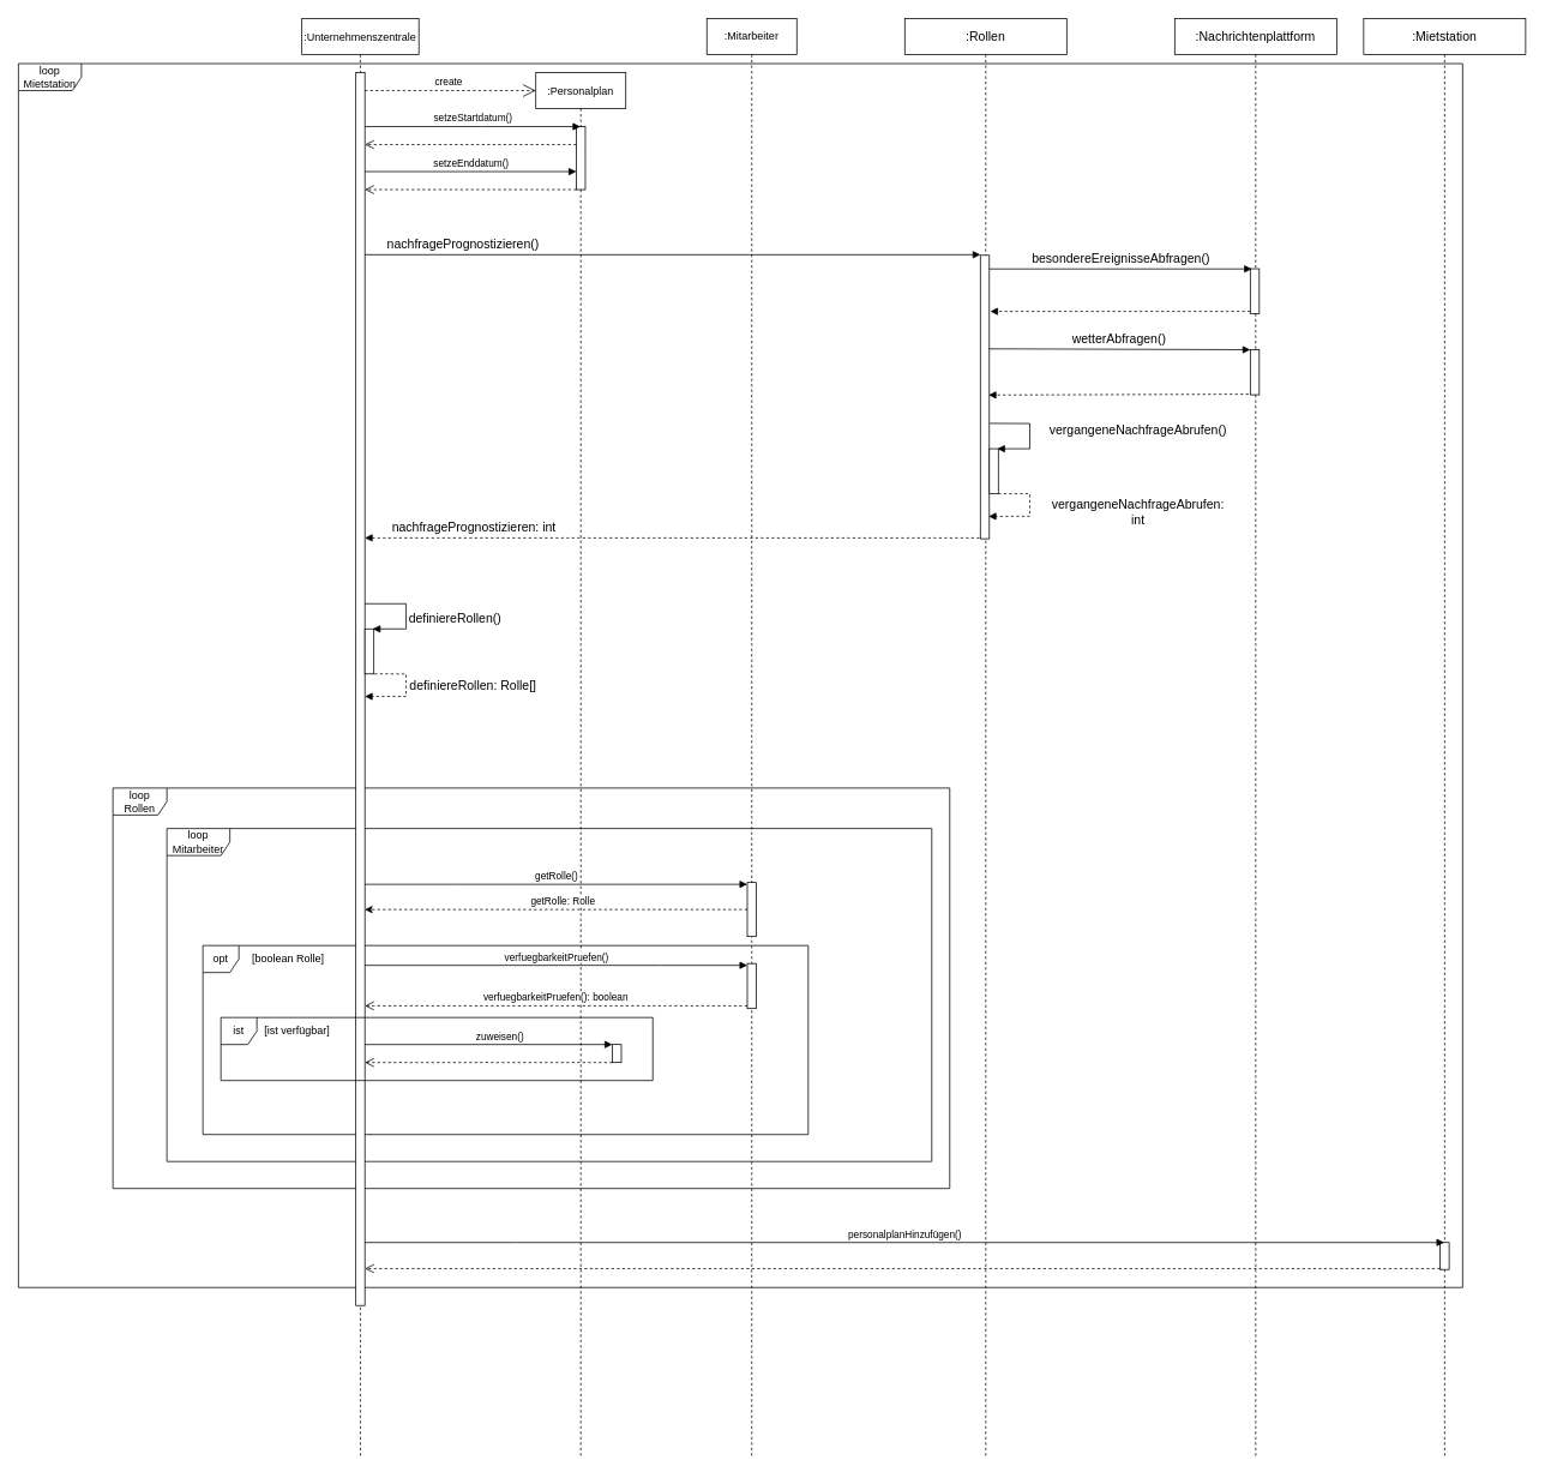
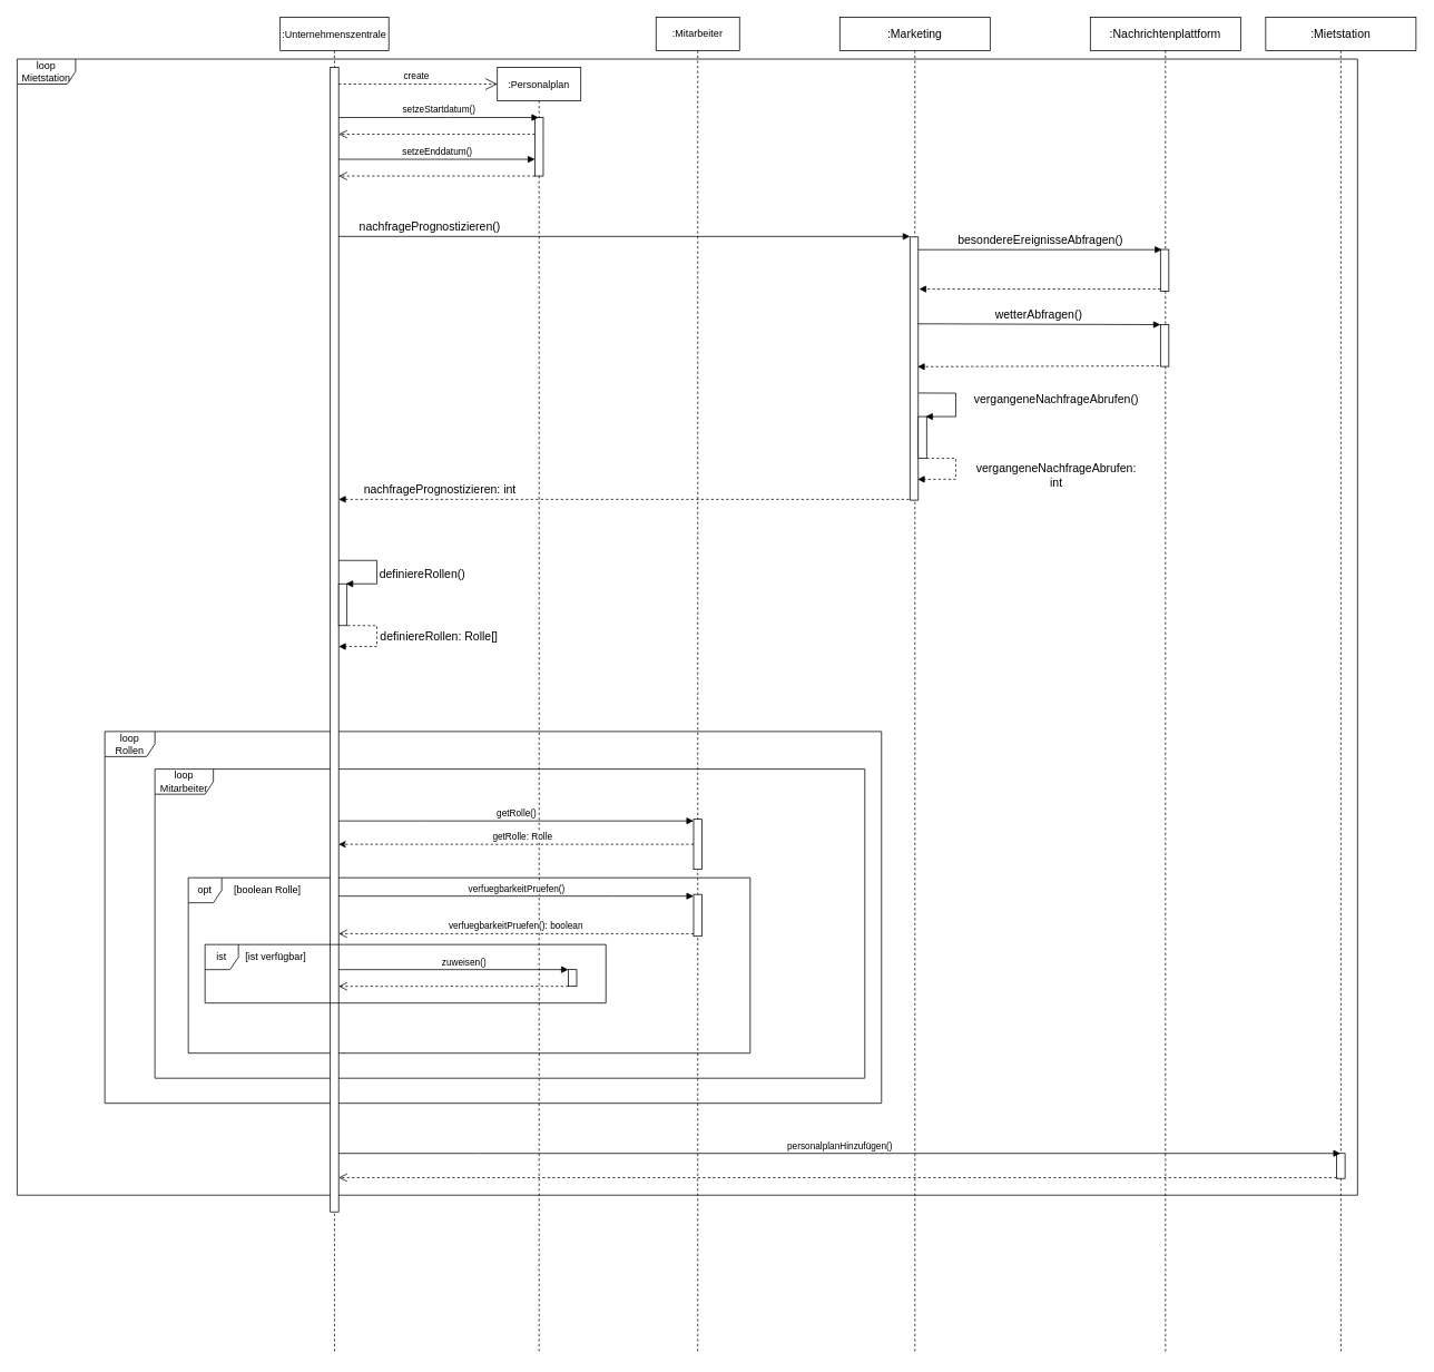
  <mxCell id="0" />
  <mxCell id="1" parent="0" />
  <mxCell id="2" value="loop Rollen" style="shape=umlFrame;whiteSpace=wrap;html=1;" parent="1" vertex="1"><mxGeometry x="125" y="875" width="930" height="445" as="geometry" /></mxCell>
  <mxCell id="3" value="loop Mietstation" style="shape=umlFrame;whiteSpace=wrap;html=1;width=70;height=30;" parent="1" vertex="1"><mxGeometry x="20" y="70" width="1605" height="1360" as="geometry" /></mxCell>
  <mxCell id="4" value="opt" style="shape=umlFrame;whiteSpace=wrap;html=1;width=40;height=30;" parent="1" vertex="1"><mxGeometry x="225" y="1050" width="672.75" height="210" as="geometry" /></mxCell>
  <mxCell id="5" value=":Unternehmenszentrale" style="shape=umlLifeline;perimeter=lifelinePerimeter;container=1;collapsible=0;recursiveResize=0;rounded=0;shadow=0;strokeWidth=1;size=40;" parent="1" vertex="1"><mxGeometry x="335" y="20" width="130" height="1600" as="geometry" /></mxCell>
  <mxCell id="6" value="loop Mitarbeiter" style="shape=umlFrame;whiteSpace=wrap;html=1;width=70;height=30;" parent="5" vertex="1"><mxGeometry x="-150" y="900" width="850" height="370" as="geometry" /></mxCell>
  <mxCell id="7" value="" style="html=1;points=[];perimeter=orthogonalPerimeter;" parent="5" vertex="1"><mxGeometry x="60" y="60" width="10" height="1370" as="geometry" /></mxCell>
  <mxCell id="8" value="" style="html=1;points=[];perimeter=orthogonalPerimeter;fontSize=14;" parent="5" vertex="1"><mxGeometry x="70.0" y="678.2" width="10" height="50" as="geometry" /></mxCell>
  <mxCell id="9" value="definiereRollen()" style="html=1;verticalAlign=bottom;labelBackgroundColor=none;endArrow=block;endFill=1;rounded=0;fontSize=14;entryX=0.875;entryY=0;entryDx=0;entryDy=0;entryPerimeter=0;" parent="5" source="7" target="8" edge="1"><mxGeometry x="0.331" y="-54" width="160" relative="1" as="geometry"><mxPoint x="71.22" y="649.995" as="sourcePoint" /><mxPoint x="-504.17" y="568.2" as="targetPoint" /><Array as="points"><mxPoint x="115.83" y="650.2" /><mxPoint x="115.83" y="678.2" /></Array><mxPoint x="54" y="54" as="offset" /></mxGeometry></mxCell>
  <mxCell id="10" value="&lt;div&gt;definiereRollen: Rolle[]&lt;/div&gt;" style="html=1;verticalAlign=bottom;labelBackgroundColor=none;endArrow=block;endFill=1;dashed=1;rounded=0;fontSize=14;" parent="5" target="7" edge="1"><mxGeometry x="0.134" y="-74" width="160" relative="1" as="geometry"><mxPoint x="80.83" y="728.2" as="sourcePoint" /><mxPoint x="70.0" y="753.315" as="targetPoint" /><Array as="points"><mxPoint x="115.83" y="728.2" /><mxPoint x="115.83" y="753.2" /></Array><mxPoint x="74" y="74" as="offset" /></mxGeometry></mxCell>
  <mxCell id="11" value="[ist verfügbar]" style="text;html=1;strokeColor=none;fillColor=none;align=center;verticalAlign=middle;whiteSpace=wrap;rounded=0;" parent="5" vertex="1"><mxGeometry x="-60" y="1110" width="110" height="30" as="geometry" /></mxCell>
  <mxCell id="12" value="[boolean Rolle]" style="text;html=1;strokeColor=none;fillColor=none;align=center;verticalAlign=middle;whiteSpace=wrap;rounded=0;" parent="5" vertex="1"><mxGeometry x="-70" y="1030" width="110" height="30" as="geometry" /></mxCell>
  <mxCell id="13" value="ist" style="shape=umlFrame;whiteSpace=wrap;html=1;width=40;height=30;" parent="5" vertex="1"><mxGeometry x="-90" y="1110" width="480" height="70" as="geometry" /></mxCell>
  <mxCell id="14" value=":Personalplan" style="shape=umlLifeline;perimeter=lifelinePerimeter;container=1;collapsible=0;recursiveResize=0;rounded=0;shadow=0;strokeWidth=1;" parent="1" vertex="1"><mxGeometry x="595" y="80" width="100" height="1540" as="geometry" /></mxCell>
  <mxCell id="15" value="" style="html=1;points=[];perimeter=orthogonalPerimeter;" parent="14" vertex="1"><mxGeometry x="45" y="60" width="10" height="70" as="geometry" /></mxCell>
  <mxCell id="16" value="" style="html=1;points=[];perimeter=orthogonalPerimeter;" parent="14" vertex="1"><mxGeometry x="85" y="1080" width="10" height="20" as="geometry" /></mxCell>
  <mxCell id="17" value=":Mitarbeiter" style="shape=umlLifeline;perimeter=lifelinePerimeter;whiteSpace=wrap;html=1;container=1;collapsible=0;recursiveResize=0;outlineConnect=0;" parent="1" vertex="1"><mxGeometry x="785" y="20" width="100" height="1600" as="geometry" /></mxCell>
  <mxCell id="18" value="" style="html=1;points=[];perimeter=orthogonalPerimeter;" parent="17" vertex="1"><mxGeometry x="45" y="960" width="10" height="60" as="geometry" /></mxCell>
  <mxCell id="19" value="" style="html=1;points=[];perimeter=orthogonalPerimeter;" parent="17" vertex="1"><mxGeometry x="45" y="1050" width="10" height="50" as="geometry" /></mxCell>
  <mxCell id="20" value="create" style="endArrow=open;endSize=12;dashed=1;html=1;rounded=0;" parent="1" source="7" edge="1"><mxGeometry x="-0.026" y="10" width="160" relative="1" as="geometry"><mxPoint x="405" y="90" as="sourcePoint" /><mxPoint x="595" y="100" as="targetPoint" /><Array as="points"><mxPoint x="495" y="100" /></Array><mxPoint as="offset" /></mxGeometry></mxCell>
  <mxCell id="21" value="setzeStartdatum()" style="html=1;verticalAlign=bottom;endArrow=block;rounded=0;" parent="1" source="7" target="14" edge="1"><mxGeometry width="80" relative="1" as="geometry"><mxPoint x="425" y="170" as="sourcePoint" /><mxPoint x="505" y="170" as="targetPoint" /><Array as="points"><mxPoint x="535" y="140" /></Array></mxGeometry></mxCell>
  <mxCell id="22" value="" style="html=1;verticalAlign=bottom;endArrow=open;dashed=1;endSize=8;rounded=0;" parent="1" source="15" target="7" edge="1"><mxGeometry relative="1" as="geometry"><mxPoint x="555" y="190" as="sourcePoint" /><mxPoint x="475" y="190" as="targetPoint" /><Array as="points"><mxPoint x="515" y="160" /></Array></mxGeometry></mxCell>
  <mxCell id="23" value="setzeEnddatum()" style="html=1;verticalAlign=bottom;endArrow=block;rounded=0;" parent="1" source="7" target="15" edge="1"><mxGeometry width="80" relative="1" as="geometry"><mxPoint x="545" y="290" as="sourcePoint" /><mxPoint x="625" y="290" as="targetPoint" /><Array as="points"><mxPoint x="515" y="190" /></Array></mxGeometry></mxCell>
  <mxCell id="24" value="" style="html=1;verticalAlign=bottom;endArrow=open;dashed=1;endSize=8;rounded=0;" parent="1" source="15" target="7" edge="1"><mxGeometry relative="1" as="geometry"><mxPoint x="625" y="290" as="sourcePoint" /><mxPoint x="545" y="290" as="targetPoint" /><Array as="points"><mxPoint x="525" y="210" /></Array></mxGeometry></mxCell>
  <mxCell id="25" value="nachfragePrognostizieren()" style="html=1;verticalAlign=bottom;labelBackgroundColor=none;endArrow=block;endFill=1;rounded=0;fontSize=14;entryX=0.009;entryY=-0.002;entryDx=0;entryDy=0;entryPerimeter=0;" parent="1" source="7" target="27" edge="1"><mxGeometry x="-0.678" width="160" relative="1" as="geometry"><mxPoint x="425" y="282" as="sourcePoint" /><mxPoint x="1475" y="282" as="targetPoint" /><mxPoint x="-1" as="offset" /></mxGeometry></mxCell>
- <mxCell id="26" value=":Rollen" style="shape=umlLifeline;perimeter=lifelinePerimeter;whiteSpace=wrap;html=1;container=1;collapsible=0;recursiveResize=0;outlineConnect=0;lifelineDashed=1;fontSize=14;size=40;" parent="1" vertex="1"><mxGeometry x="1005" y="20" width="180" height="1600" as="geometry" /></mxCell>
+ <mxCell id="26" value=":Marketing" style="shape=umlLifeline;perimeter=lifelinePerimeter;whiteSpace=wrap;html=1;container=1;collapsible=0;recursiveResize=0;outlineConnect=0;lifelineDashed=1;fontSize=14;size=40;" parent="1" vertex="1"><mxGeometry x="1005" y="20" width="180" height="1600" as="geometry" /></mxCell>
  <mxCell id="27" value="" style="html=1;points=[];perimeter=orthogonalPerimeter;fontSize=14;" parent="26" vertex="1"><mxGeometry x="84" y="263" width="10" height="315" as="geometry" /></mxCell>
  <mxCell id="28" value="" style="html=1;points=[];perimeter=orthogonalPerimeter;fontSize=14;" parent="26" vertex="1"><mxGeometry x="94" y="478" width="10" height="50" as="geometry" /></mxCell>
  <mxCell id="29" value="vergangeneNachfrageAbrufen()" style="html=1;verticalAlign=bottom;labelBackgroundColor=none;endArrow=block;endFill=1;rounded=0;fontSize=14;entryX=0.875;entryY=0;entryDx=0;entryDy=0;entryPerimeter=0;exitX=1.039;exitY=0.593;exitDx=0;exitDy=0;exitPerimeter=0;" parent="26" source="27" target="28" edge="1"><mxGeometry x="0.15" y="120" width="160" relative="1" as="geometry"><mxPoint x="99" y="448" as="sourcePoint" /><mxPoint x="249" y="448" as="targetPoint" /><Array as="points"><mxPoint x="139" y="450" /><mxPoint x="139" y="478" /></Array><mxPoint as="offset" /></mxGeometry></mxCell>
  <mxCell id="30" value="&lt;div&gt;vergangeneNachfrageAbrufen:&lt;/div&gt;&lt;div&gt;int&lt;br&gt;&lt;/div&gt;" style="html=1;verticalAlign=bottom;labelBackgroundColor=none;endArrow=block;endFill=1;dashed=1;rounded=0;fontSize=14;entryX=0.917;entryY=0.921;entryDx=0;entryDy=0;entryPerimeter=0;" parent="26" target="27" edge="1"><mxGeometry x="0.134" y="121" width="160" relative="1" as="geometry"><mxPoint x="104" y="528" as="sourcePoint" /><mxPoint x="264" y="528" as="targetPoint" /><Array as="points"><mxPoint x="139" y="528" /><mxPoint x="139" y="553" /></Array><mxPoint x="120" y="-106" as="offset" /></mxGeometry></mxCell>
  <mxCell id="31" value=":Nachrichtenplattform" style="shape=umlLifeline;perimeter=lifelinePerimeter;whiteSpace=wrap;html=1;container=1;collapsible=0;recursiveResize=0;outlineConnect=0;lifelineDashed=1;fontSize=14;" parent="1" vertex="1"><mxGeometry x="1305" y="20" width="180" height="1600" as="geometry" /></mxCell>
  <mxCell id="32" value="" style="html=1;points=[];perimeter=orthogonalPerimeter;fontSize=14;" parent="31" vertex="1"><mxGeometry x="84" y="278" width="10" height="50" as="geometry" /></mxCell>
  <mxCell id="33" value="" style="html=1;points=[];perimeter=orthogonalPerimeter;fontSize=14;" parent="31" vertex="1"><mxGeometry x="84" y="368" width="10" height="50" as="geometry" /></mxCell>
  <mxCell id="34" value="besondereEreignisseAbfragen()" style="html=1;verticalAlign=bottom;labelBackgroundColor=none;endArrow=block;endFill=1;rounded=0;fontSize=14;entryX=0.178;entryY=0.004;entryDx=0;entryDy=0;entryPerimeter=0;" parent="1" source="27" target="32" edge="1"><mxGeometry width="160" relative="1" as="geometry"><mxPoint x="1134" y="328" as="sourcePoint" /><mxPoint x="1294" y="328" as="targetPoint" /></mxGeometry></mxCell>
  <mxCell id="35" value="" style="html=1;verticalAlign=bottom;labelBackgroundColor=none;endArrow=block;endFill=1;dashed=1;rounded=0;fontSize=14;entryX=1.1;entryY=0.198;entryDx=0;entryDy=0;entryPerimeter=0;" parent="1" source="32" target="27" edge="1"><mxGeometry width="160" relative="1" as="geometry"><mxPoint x="1394" y="345.34" as="sourcePoint" /><mxPoint x="1129" y="345.34" as="targetPoint" /></mxGeometry></mxCell>
  <mxCell id="36" value="wetterAbfragen()" style="html=1;verticalAlign=bottom;labelBackgroundColor=none;endArrow=block;endFill=1;rounded=0;fontSize=14;exitX=0.946;exitY=0.33;exitDx=0;exitDy=0;exitPerimeter=0;" parent="1" source="27" edge="1"><mxGeometry width="160" relative="1" as="geometry"><mxPoint x="1130.04" y="387.96" as="sourcePoint" /><mxPoint x="1389" y="387.96" as="targetPoint" /></mxGeometry></mxCell>
  <mxCell id="37" value="" style="html=1;verticalAlign=bottom;labelBackgroundColor=none;endArrow=block;endFill=1;dashed=1;rounded=0;fontSize=14;exitX=-0.193;exitY=0.886;exitDx=0;exitDy=0;exitPerimeter=0;entryX=0.918;entryY=0.493;entryDx=0;entryDy=0;entryPerimeter=0;" parent="1" target="27" edge="1"><mxGeometry width="160" relative="1" as="geometry"><mxPoint x="1387.07" y="437.34" as="sourcePoint" /><mxPoint x="1129" y="437.34" as="targetPoint" /></mxGeometry></mxCell>
  <mxCell id="38" value="nachfragePrognostizieren: int" style="html=1;verticalAlign=bottom;labelBackgroundColor=none;endArrow=block;endFill=1;dashed=1;rounded=0;fontSize=14;exitX=-0.1;exitY=0.997;exitDx=0;exitDy=0;exitPerimeter=0;" parent="1" source="27" target="7" edge="1"><mxGeometry x="0.649" width="160" relative="1" as="geometry"><mxPoint x="1130" y="410" as="sourcePoint" /><mxPoint x="425" y="597" as="targetPoint" /><mxPoint x="1" as="offset" /></mxGeometry></mxCell>
  <mxCell id="39" value="getRolle()" style="html=1;verticalAlign=bottom;endArrow=block;rounded=0;" parent="1" source="7" target="18" edge="1"><mxGeometry width="80" relative="1" as="geometry"><mxPoint x="445" y="982" as="sourcePoint" /><mxPoint x="629" y="982" as="targetPoint" /><Array as="points"><mxPoint x="504" y="982" /></Array></mxGeometry></mxCell>
  <mxCell id="40" style="edgeStyle=none;html=1;dashed=1;" parent="1" source="18" target="7" edge="1"><mxGeometry relative="1" as="geometry" /></mxCell>
  <mxCell id="41" value="getRolle: Rolle" style="edgeLabel;html=1;align=center;verticalAlign=middle;resizable=0;points=[];" parent="40" vertex="1" connectable="0"><mxGeometry x="0.049" y="1" relative="1" as="geometry"><mxPoint x="17" y="-11" as="offset" /></mxGeometry></mxCell>
  <mxCell id="42" value="verfuegbarkeitPruefen()" style="html=1;verticalAlign=bottom;endArrow=block;rounded=0;" parent="1" edge="1"><mxGeometry width="80" relative="1" as="geometry"><mxPoint x="405" y="1072" as="sourcePoint" /><mxPoint x="830" y="1072" as="targetPoint" /><Array as="points"><mxPoint x="735" y="1072" /></Array></mxGeometry></mxCell>
  <mxCell id="43" value="verfuegbarkeitPruefen(): boolean" style="html=1;verticalAlign=bottom;endArrow=open;dashed=1;endSize=8;rounded=0;" parent="1" edge="1"><mxGeometry relative="1" as="geometry"><mxPoint x="830" y="1117" as="sourcePoint" /><mxPoint x="405" y="1117" as="targetPoint" /><Array as="points"><mxPoint x="745" y="1117" /></Array></mxGeometry></mxCell>
  <mxCell id="44" value="zuweisen()" style="html=1;verticalAlign=bottom;endArrow=block;rounded=0;" parent="1" source="7" target="16" edge="1"><mxGeometry x="0.091" width="80" relative="1" as="geometry"><mxPoint x="435" y="1160" as="sourcePoint" /><mxPoint x="670" y="1160" as="targetPoint" /><Array as="points"><mxPoint x="545" y="1160" /></Array><mxPoint as="offset" /></mxGeometry></mxCell>
  <mxCell id="45" value="" style="html=1;verticalAlign=bottom;endArrow=open;dashed=1;endSize=8;rounded=0;" parent="1" source="16" target="7" edge="1"><mxGeometry relative="1" as="geometry"><mxPoint x="670" y="1180" as="sourcePoint" /><mxPoint x="435" y="1180" as="targetPoint" /><Array as="points"><mxPoint x="555" y="1180" /></Array></mxGeometry></mxCell>
  <mxCell id="46" value=":Mietstation" style="shape=umlLifeline;perimeter=lifelinePerimeter;whiteSpace=wrap;html=1;container=1;collapsible=0;recursiveResize=0;outlineConnect=0;lifelineDashed=1;fontSize=14;" parent="1" vertex="1"><mxGeometry x="1515" y="20" width="180" height="1600" as="geometry" /></mxCell>
  <mxCell id="47" value="" style="html=1;points=[];perimeter=orthogonalPerimeter;fontSize=14;" parent="46" vertex="1"><mxGeometry x="85" y="1360" width="10" height="30" as="geometry" /></mxCell>
  <mxCell id="48" value="personalplanHinzufügen()" style="html=1;verticalAlign=bottom;endArrow=block;rounded=0;" parent="1" source="7" target="46" edge="1"><mxGeometry width="80" relative="1" as="geometry"><mxPoint x="435" y="1380" as="sourcePoint" /><mxPoint x="710" y="1380" as="targetPoint" /><Array as="points"><mxPoint x="575" y="1380" /></Array></mxGeometry></mxCell>
  <mxCell id="49" value="" style="html=1;verticalAlign=bottom;endArrow=open;dashed=1;endSize=8;rounded=0;" parent="1" edge="1"><mxGeometry relative="1" as="geometry"><mxPoint x="1600" y="1409" as="sourcePoint" /><mxPoint x="405" y="1409" as="targetPoint" /><Array as="points" /></mxGeometry></mxCell>
